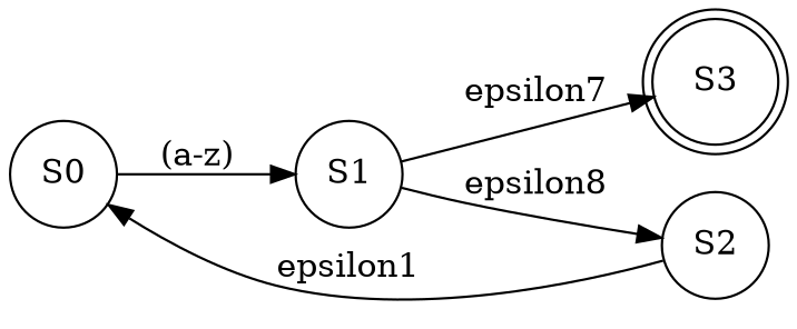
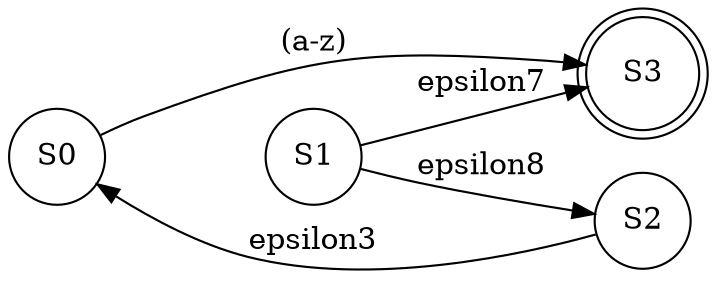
  digraph {
    rankdir=LR
    node [shape=circle]
    S0
    S1
    S3 [shape=doublecircle]
    S2
-   S0 -> S1 [label="(a-z)"]
+   S0 -> S3 [label="(a-z)"]
    S1 -> S3 [label=epsilon7]
    S1 -> S2 [label=epsilon8]
-   S2 -> S0 [label=epsilon1]
+   S2 -> S0 [label=epsilon3]
  }
